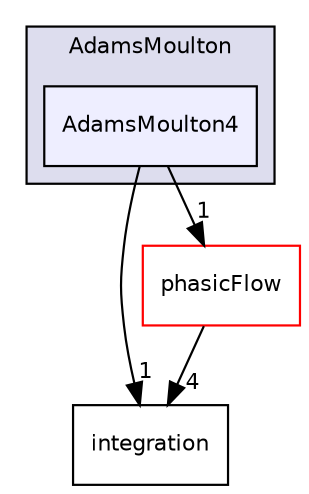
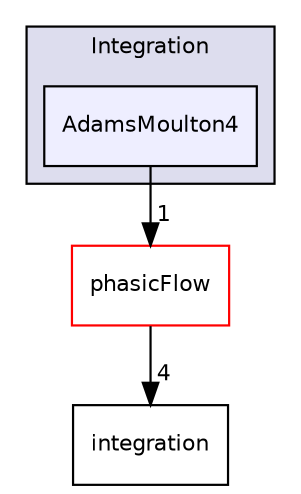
  digraph {
    compound=true
    node [fontname=Helvetica fontsize=10 shape=box style=filled]
    edge [headlabel=1 labeldistance=1.5 labelfontname=Helvetica labelfontsize=10]
    n1 [fillcolor="#eeeeff" label=AdamsMoulton4 pencolor=black]
    n2 [label=integration style=""]
    n3 [color=red fillcolor=white label=phasicFlow]
    subgraph cluster_1 {
      bgcolor="#ddddee"
      fontname=Helvetica
      fontsize=10
-     label=AdamsMoulton
+     label=Integration
      pencolor=black
      n1
    }
-   n1 -> n2
    n1 -> n3
    n3 -> n2 [headlabel=4]
  }
